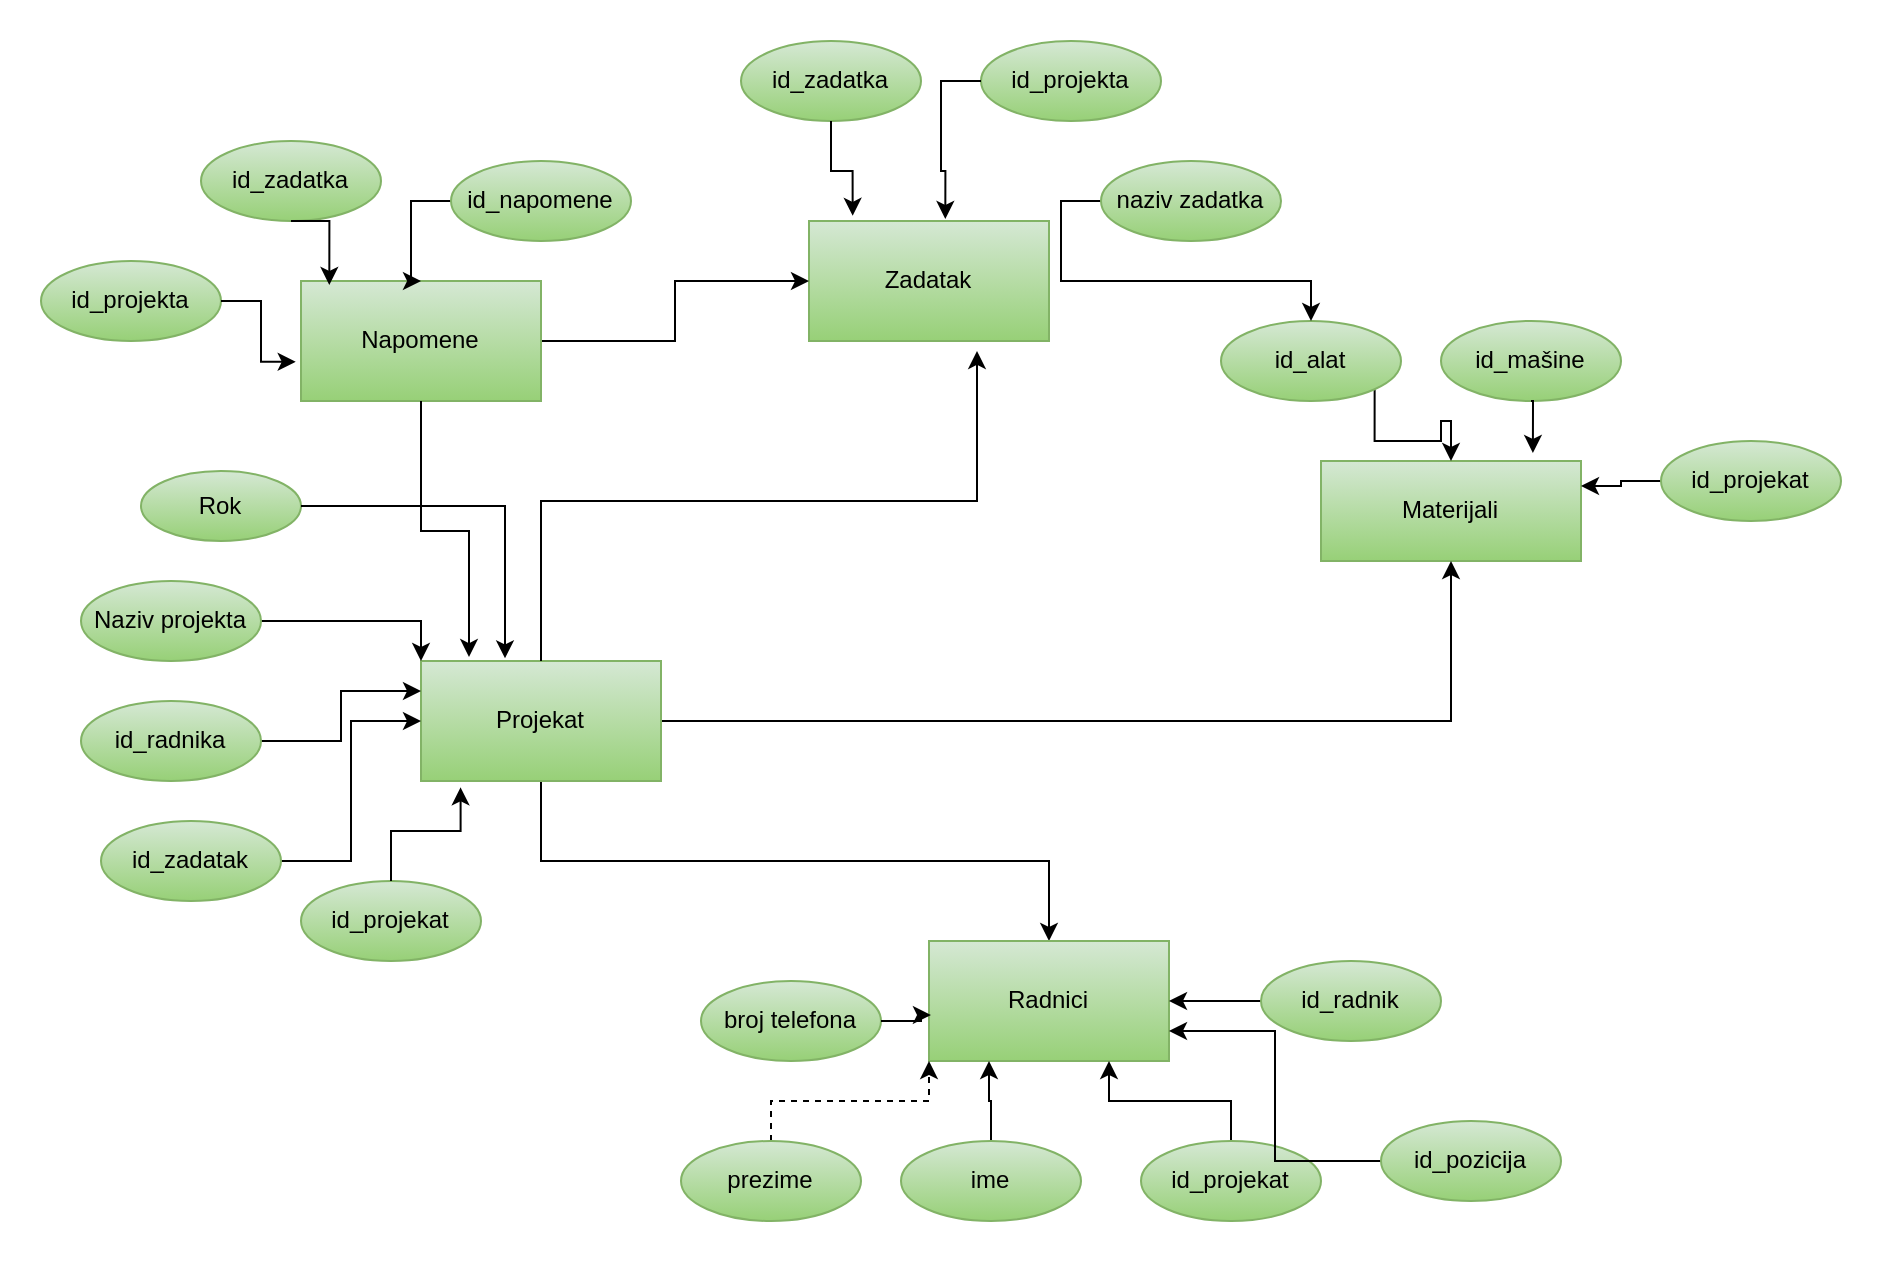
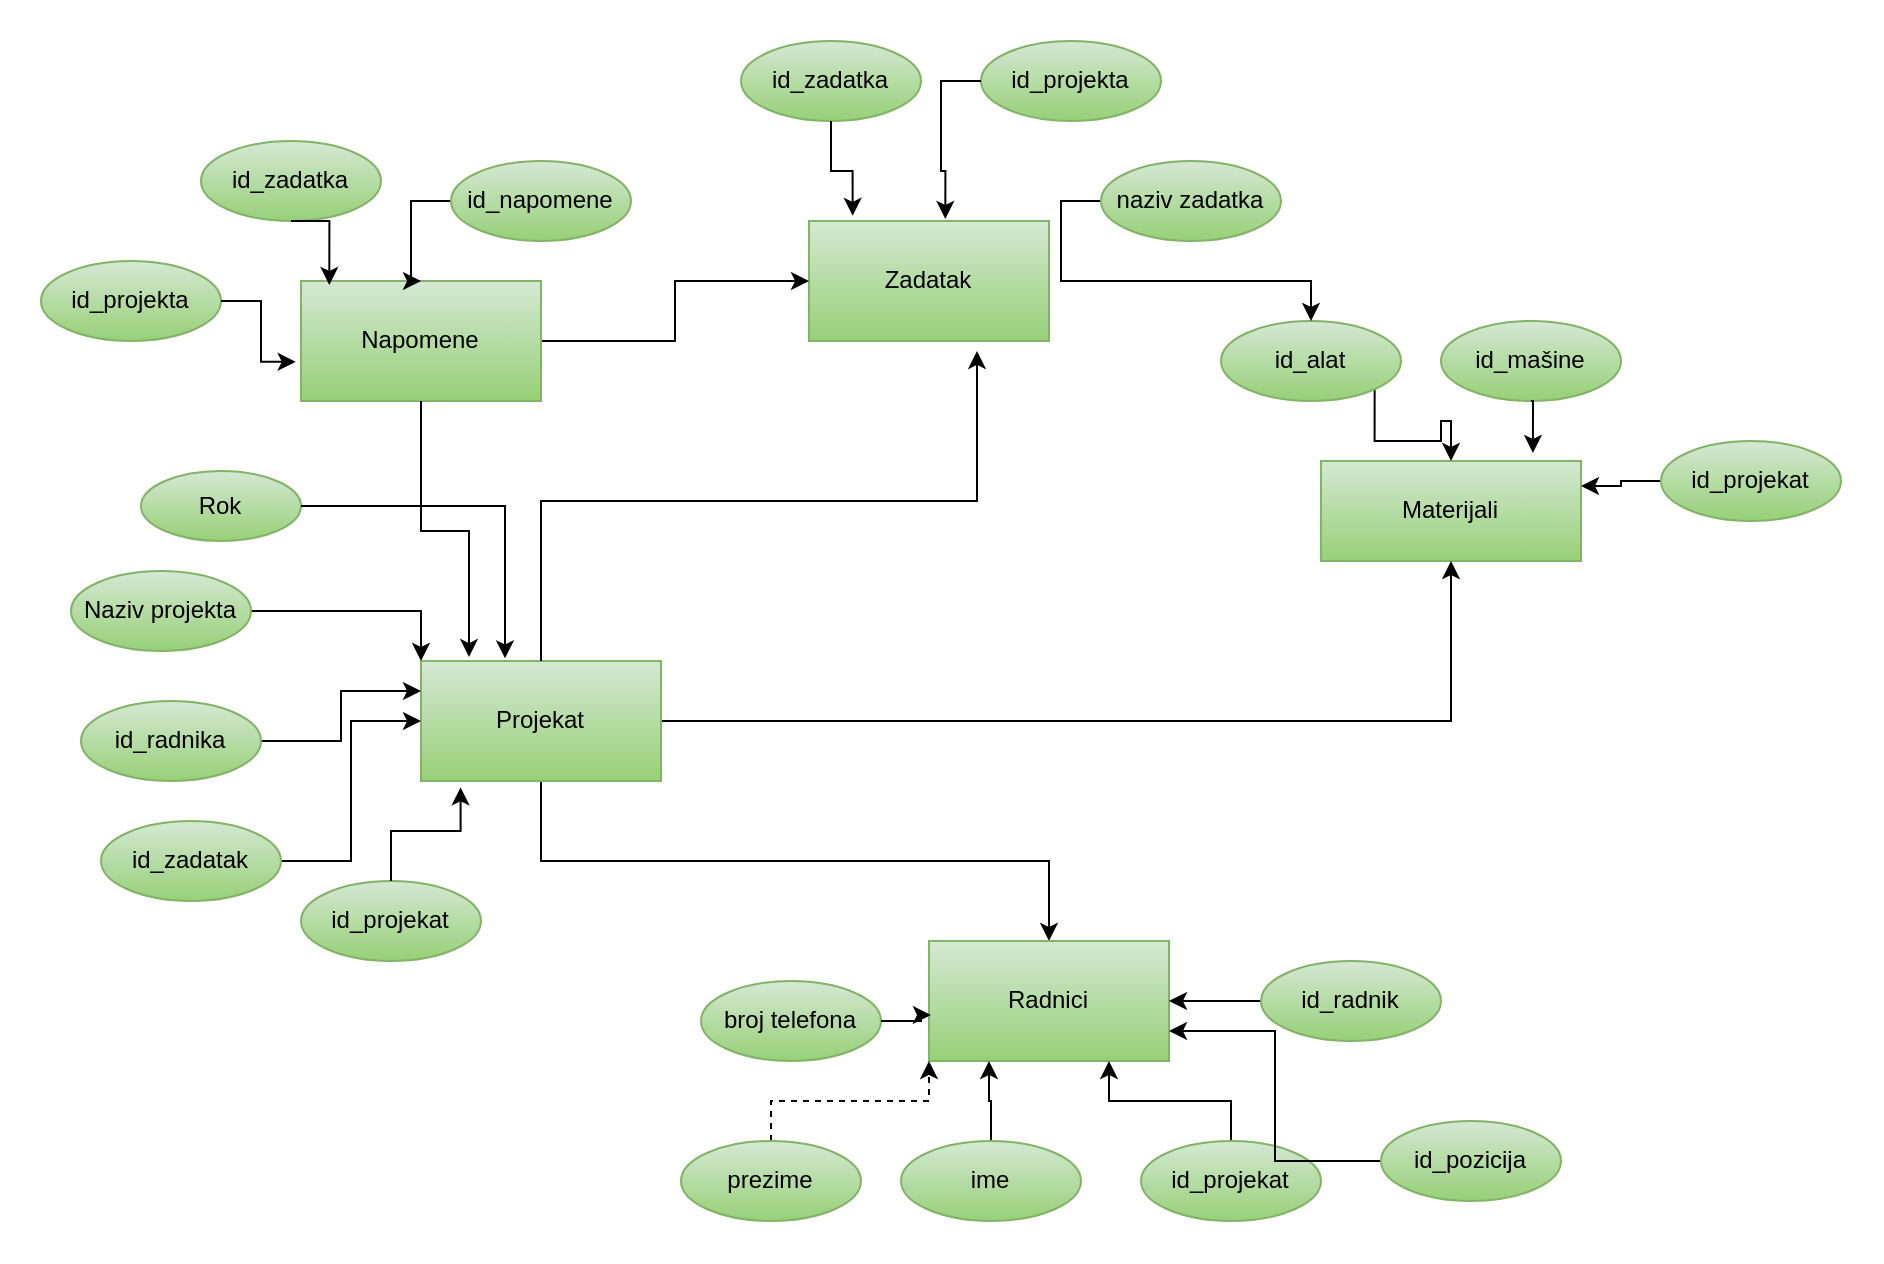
  <mxCell id="0" />
  <mxCell id="1" parent="0" />
  <mxCell id="2" value="Materijali" style="rounded=0;whiteSpace=wrap;html=1;fillColor=#d5e8d4;gradientColor=#97d077;strokeColor=#82b366;" vertex="1" parent="1"><mxGeometry x="660" y="230" width="130" height="50" as="geometry" /></mxCell>
  <mxCell id="3" style="edgeStyle=orthogonalEdgeStyle;rounded=0;orthogonalLoop=1;jettySize=auto;html=1;entryX=0.5;entryY=1;entryDx=0;entryDy=0;" edge="1" parent="1" source="5" target="2"><mxGeometry relative="1" as="geometry" /></mxCell>
  <mxCell id="4" style="edgeStyle=orthogonalEdgeStyle;rounded=0;orthogonalLoop=1;jettySize=auto;html=1;exitX=0.5;exitY=1;exitDx=0;exitDy=0;entryX=0.5;entryY=0;entryDx=0;entryDy=0;" edge="1" parent="1" source="5" target="7"><mxGeometry relative="1" as="geometry" /></mxCell>
  <mxCell id="5" value="Projekat" style="rounded=0;whiteSpace=wrap;html=1;fillColor=#d5e8d4;gradientColor=#97d077;strokeColor=#82b366;" vertex="1" parent="1"><mxGeometry x="210" y="330" width="120" height="60" as="geometry" /></mxCell>
  <mxCell id="6" value="Zadatak" style="rounded=0;whiteSpace=wrap;html=1;fillColor=#d5e8d4;gradientColor=#97d077;strokeColor=#82b366;" vertex="1" parent="1"><mxGeometry x="404" y="110" width="120" height="60" as="geometry" /></mxCell>
  <mxCell id="7" value="Radnici" style="rounded=0;whiteSpace=wrap;html=1;fillColor=#d5e8d4;gradientColor=#97d077;strokeColor=#82b366;" vertex="1" parent="1"><mxGeometry x="464" y="470" width="120" height="60" as="geometry" /></mxCell>
  <mxCell id="8" style="edgeStyle=orthogonalEdgeStyle;rounded=0;orthogonalLoop=1;jettySize=auto;html=1;exitX=1;exitY=0.5;exitDx=0;exitDy=0;entryX=0;entryY=0.5;entryDx=0;entryDy=0;" edge="1" parent="1" source="9" target="6"><mxGeometry relative="1" as="geometry" /></mxCell>
  <mxCell id="9" value="Napomene" style="rounded=0;whiteSpace=wrap;html=1;fillColor=#d5e8d4;gradientColor=#97d077;strokeColor=#82b366;" vertex="1" parent="1"><mxGeometry x="150" y="140" width="120" height="60" as="geometry" /></mxCell>
  <mxCell id="10" style="edgeStyle=orthogonalEdgeStyle;rounded=0;orthogonalLoop=1;jettySize=auto;html=1;entryX=1;entryY=0.25;entryDx=0;entryDy=0;" edge="1" parent="1" source="11" target="2"><mxGeometry relative="1" as="geometry" /></mxCell>
  <mxCell id="11" value="id_projekat" style="ellipse;whiteSpace=wrap;html=1;fillColor=#d5e8d4;gradientColor=#97d077;strokeColor=#82b366;" vertex="1" parent="1"><mxGeometry x="830" y="220" width="90" height="40" as="geometry" /></mxCell>
  <mxCell id="12" value="id_mašine" style="ellipse;whiteSpace=wrap;html=1;fillColor=#d5e8d4;gradientColor=#97d077;strokeColor=#82b366;" vertex="1" parent="1"><mxGeometry x="720" y="160" width="90" height="40" as="geometry" /></mxCell>
  <mxCell id="13" style="edgeStyle=orthogonalEdgeStyle;rounded=0;orthogonalLoop=1;jettySize=auto;html=1;exitX=1;exitY=1;exitDx=0;exitDy=0;entryX=0.5;entryY=0;entryDx=0;entryDy=0;" edge="1" parent="1" source="14" target="2"><mxGeometry relative="1" as="geometry" /></mxCell>
  <mxCell id="14" value="id_alat" style="ellipse;whiteSpace=wrap;html=1;fillColor=#d5e8d4;gradientColor=#97d077;strokeColor=#82b366;" vertex="1" parent="1"><mxGeometry x="610" y="160" width="90" height="40" as="geometry" /></mxCell>
  <mxCell id="15" style="edgeStyle=orthogonalEdgeStyle;rounded=0;orthogonalLoop=1;jettySize=auto;html=1;exitX=0.5;exitY=1;exitDx=0;exitDy=0;entryX=0.815;entryY=-0.08;entryDx=0;entryDy=0;entryPerimeter=0;" edge="1" parent="1" source="12" target="2"><mxGeometry relative="1" as="geometry" /></mxCell>
  <mxCell id="16" style="edgeStyle=orthogonalEdgeStyle;rounded=0;orthogonalLoop=1;jettySize=auto;html=1;entryX=1;entryY=0.5;entryDx=0;entryDy=0;" edge="1" parent="1" source="17" target="7"><mxGeometry relative="1" as="geometry" /></mxCell>
  <mxCell id="17" value="id_radnik" style="ellipse;whiteSpace=wrap;html=1;fillColor=#d5e8d4;gradientColor=#97d077;strokeColor=#82b366;" vertex="1" parent="1"><mxGeometry x="630" y="480" width="90" height="40" as="geometry" /></mxCell>
  <mxCell id="18" style="edgeStyle=orthogonalEdgeStyle;rounded=0;orthogonalLoop=1;jettySize=auto;html=1;entryX=0.25;entryY=1;entryDx=0;entryDy=0;" edge="1" parent="1" source="19" target="7"><mxGeometry relative="1" as="geometry" /></mxCell>
  <mxCell id="19" value="ime" style="ellipse;whiteSpace=wrap;html=1;fillColor=#d5e8d4;gradientColor=#97d077;strokeColor=#82b366;" vertex="1" parent="1"><mxGeometry x="450" y="570" width="90" height="40" as="geometry" /></mxCell>
  <mxCell id="20" style="edgeStyle=orthogonalEdgeStyle;rounded=0;orthogonalLoop=1;jettySize=auto;html=1;entryX=0.75;entryY=1;entryDx=0;entryDy=0;" edge="1" parent="1" source="21" target="7"><mxGeometry relative="1" as="geometry" /></mxCell>
  <mxCell id="21" value="id_projekat" style="ellipse;whiteSpace=wrap;html=1;fillColor=#d5e8d4;gradientColor=#97d077;strokeColor=#82b366;" vertex="1" parent="1"><mxGeometry x="570" y="570" width="90" height="40" as="geometry" /></mxCell>
  <mxCell id="22" style="edgeStyle=orthogonalEdgeStyle;rounded=0;orthogonalLoop=1;jettySize=auto;html=1;exitX=0;exitY=0.5;exitDx=0;exitDy=0;entryX=1;entryY=0.75;entryDx=0;entryDy=0;" edge="1" parent="1" source="23" target="7"><mxGeometry relative="1" as="geometry" /></mxCell>
  <mxCell id="23" value="id_pozicija" style="ellipse;whiteSpace=wrap;html=1;fillColor=#d5e8d4;gradientColor=#97d077;strokeColor=#82b366;" vertex="1" parent="1"><mxGeometry x="690" y="560" width="90" height="40" as="geometry" /></mxCell>
  <mxCell id="24" style="edgeStyle=orthogonalEdgeStyle;rounded=0;orthogonalLoop=1;jettySize=auto;html=1;exitX=0.5;exitY=0;exitDx=0;exitDy=0;entryX=0;entryY=1;entryDx=0;entryDy=0;dashed=1;" edge="1" parent="1" source="25" target="7"><mxGeometry relative="1" as="geometry" /></mxCell>
  <mxCell id="25" value="prezime" style="ellipse;whiteSpace=wrap;html=1;fillColor=#d5e8d4;gradientColor=#97d077;strokeColor=#82b366;" vertex="1" parent="1"><mxGeometry x="340" y="570" width="90" height="40" as="geometry" /></mxCell>
  <mxCell id="26" value="broj telefona" style="ellipse;whiteSpace=wrap;html=1;fillColor=#d5e8d4;gradientColor=#97d077;strokeColor=#82b366;" vertex="1" parent="1"><mxGeometry x="350" y="490" width="90" height="40" as="geometry" /></mxCell>
  <mxCell id="27" style="edgeStyle=orthogonalEdgeStyle;rounded=0;orthogonalLoop=1;jettySize=auto;html=1;entryX=0.008;entryY=0.617;entryDx=0;entryDy=0;entryPerimeter=0;" edge="1" parent="1" source="26" target="7"><mxGeometry relative="1" as="geometry" /></mxCell>
  <mxCell id="28" style="edgeStyle=orthogonalEdgeStyle;rounded=0;orthogonalLoop=1;jettySize=auto;html=1;exitX=0.5;exitY=0;exitDx=0;exitDy=0;entryX=0.7;entryY=1.083;entryDx=0;entryDy=0;entryPerimeter=0;" edge="1" parent="1" source="5" target="6"><mxGeometry relative="1" as="geometry" /></mxCell>
  <mxCell id="29" style="edgeStyle=orthogonalEdgeStyle;rounded=0;orthogonalLoop=1;jettySize=auto;html=1;entryX=0.2;entryY=-0.033;entryDx=0;entryDy=0;entryPerimeter=0;" edge="1" parent="1" source="9" target="5"><mxGeometry relative="1" as="geometry" /></mxCell>
  <mxCell id="30" style="edgeStyle=orthogonalEdgeStyle;rounded=0;orthogonalLoop=1;jettySize=auto;html=1;entryX=0;entryY=0;entryDx=0;entryDy=0;" edge="1" parent="1" source="31" target="5"><mxGeometry relative="1" as="geometry" /></mxCell>
- <mxCell id="31" value="Naziv projekta" style="ellipse;whiteSpace=wrap;html=1;fillColor=#d5e8d4;gradientColor=#97d077;strokeColor=#82b366;" vertex="1" parent="1"><mxGeometry x="40" y="290" width="90" height="40" as="geometry" /></mxCell>
+ <mxCell id="31" value="Naziv projekta" style="ellipse;whiteSpace=wrap;html=1;fillColor=#d5e8d4;gradientColor=#97d077;strokeColor=#82b366;" vertex="1" parent="1"><mxGeometry x="35" y="285" width="90" height="40" as="geometry" /></mxCell>
  <mxCell id="32" value="id_projekat" style="ellipse;whiteSpace=wrap;html=1;fillColor=#d5e8d4;gradientColor=#97d077;strokeColor=#82b366;" vertex="1" parent="1"><mxGeometry x="150" y="440" width="90" height="40" as="geometry" /></mxCell>
  <mxCell id="33" style="edgeStyle=orthogonalEdgeStyle;rounded=0;orthogonalLoop=1;jettySize=auto;html=1;exitX=1;exitY=0.5;exitDx=0;exitDy=0;entryX=0;entryY=0.5;entryDx=0;entryDy=0;" edge="1" parent="1" source="34" target="5"><mxGeometry relative="1" as="geometry" /></mxCell>
  <mxCell id="34" value="id_zadatak" style="ellipse;whiteSpace=wrap;html=1;fillColor=#d5e8d4;gradientColor=#97d077;strokeColor=#82b366;" vertex="1" parent="1"><mxGeometry x="50" y="410" width="90" height="40" as="geometry" /></mxCell>
  <mxCell id="35" style="edgeStyle=orthogonalEdgeStyle;rounded=0;orthogonalLoop=1;jettySize=auto;html=1;exitX=1;exitY=0.5;exitDx=0;exitDy=0;entryX=0;entryY=0.25;entryDx=0;entryDy=0;" edge="1" parent="1" source="36" target="5"><mxGeometry relative="1" as="geometry" /></mxCell>
  <mxCell id="36" value="id_radnika" style="ellipse;whiteSpace=wrap;html=1;fillColor=#d5e8d4;gradientColor=#97d077;strokeColor=#82b366;" vertex="1" parent="1"><mxGeometry x="40" y="350" width="90" height="40" as="geometry" /></mxCell>
  <mxCell id="37" style="edgeStyle=orthogonalEdgeStyle;rounded=0;orthogonalLoop=1;jettySize=auto;html=1;exitX=0.5;exitY=0;exitDx=0;exitDy=0;entryX=0.165;entryY=1.053;entryDx=0;entryDy=0;entryPerimeter=0;" edge="1" parent="1" source="32" target="5"><mxGeometry relative="1" as="geometry" /></mxCell>
  <mxCell id="38" style="edgeStyle=orthogonalEdgeStyle;rounded=0;orthogonalLoop=1;jettySize=auto;html=1;exitX=0;exitY=0.5;exitDx=0;exitDy=0;entryX=0.5;entryY=0;entryDx=0;entryDy=0;" edge="1" parent="1" source="39" target="9"><mxGeometry relative="1" as="geometry" /></mxCell>
  <mxCell id="39" value="id_napomene" style="ellipse;whiteSpace=wrap;html=1;fillColor=#d5e8d4;gradientColor=#97d077;strokeColor=#82b366;" vertex="1" parent="1"><mxGeometry x="225" y="80" width="90" height="40" as="geometry" /></mxCell>
  <mxCell id="40" value="id_projekta" style="ellipse;whiteSpace=wrap;html=1;fillColor=#d5e8d4;gradientColor=#97d077;strokeColor=#82b366;" vertex="1" parent="1"><mxGeometry x="20" y="130" width="90" height="40" as="geometry" /></mxCell>
  <mxCell id="41" value="id_zadatka" style="ellipse;whiteSpace=wrap;html=1;fillColor=#d5e8d4;gradientColor=#97d077;strokeColor=#82b366;" vertex="1" parent="1"><mxGeometry x="100" y="70" width="90" height="40" as="geometry" /></mxCell>
  <mxCell id="42" style="edgeStyle=orthogonalEdgeStyle;rounded=0;orthogonalLoop=1;jettySize=auto;html=1;entryX=-0.022;entryY=0.673;entryDx=0;entryDy=0;entryPerimeter=0;" edge="1" parent="1" source="40" target="9"><mxGeometry relative="1" as="geometry" /></mxCell>
  <mxCell id="43" style="edgeStyle=orthogonalEdgeStyle;rounded=0;orthogonalLoop=1;jettySize=auto;html=1;exitX=0.5;exitY=1;exitDx=0;exitDy=0;entryX=0.118;entryY=0.033;entryDx=0;entryDy=0;entryPerimeter=0;" edge="1" parent="1" source="41" target="9"><mxGeometry relative="1" as="geometry" /></mxCell>
  <mxCell id="44" style="edgeStyle=orthogonalEdgeStyle;rounded=0;orthogonalLoop=1;jettySize=auto;html=1;exitX=0;exitY=0.5;exitDx=0;exitDy=0;" edge="1" parent="1" source="45" target="14"><mxGeometry relative="1" as="geometry" /></mxCell>
  <mxCell id="45" value="naziv zadatka" style="ellipse;whiteSpace=wrap;html=1;fillColor=#d5e8d4;gradientColor=#97d077;strokeColor=#82b366;" vertex="1" parent="1"><mxGeometry x="550" y="80" width="90" height="40" as="geometry" /></mxCell>
  <mxCell id="46" value="id_projekta" style="ellipse;whiteSpace=wrap;html=1;fillColor=#d5e8d4;gradientColor=#97d077;strokeColor=#82b366;" vertex="1" parent="1"><mxGeometry x="490" y="20" width="90" height="40" as="geometry" /></mxCell>
  <mxCell id="47" value="id_zadatka" style="ellipse;whiteSpace=wrap;html=1;fillColor=#d5e8d4;gradientColor=#97d077;strokeColor=#82b366;" vertex="1" parent="1"><mxGeometry x="370" y="20" width="90" height="40" as="geometry" /></mxCell>
  <mxCell id="48" style="edgeStyle=orthogonalEdgeStyle;rounded=0;orthogonalLoop=1;jettySize=auto;html=1;entryX=0.182;entryY=-0.043;entryDx=0;entryDy=0;entryPerimeter=0;" edge="1" parent="1" source="47" target="6"><mxGeometry relative="1" as="geometry" /></mxCell>
  <mxCell id="49" style="edgeStyle=orthogonalEdgeStyle;rounded=0;orthogonalLoop=1;jettySize=auto;html=1;exitX=0;exitY=0.5;exitDx=0;exitDy=0;entryX=0.568;entryY=-0.017;entryDx=0;entryDy=0;entryPerimeter=0;" edge="1" parent="1" source="46" target="6"><mxGeometry relative="1" as="geometry" /></mxCell>
  <mxCell id="50" value="Rok" style="ellipse;whiteSpace=wrap;html=1;fillColor=#d5e8d4;gradientColor=#97d077;strokeColor=#82b366;" vertex="1" parent="1"><mxGeometry x="70" y="235" width="80" height="35" as="geometry" /></mxCell>
  <mxCell id="51" style="edgeStyle=orthogonalEdgeStyle;rounded=0;orthogonalLoop=1;jettySize=auto;html=1;entryX=0.35;entryY=-0.022;entryDx=0;entryDy=0;entryPerimeter=0;" edge="1" parent="1" source="50" target="5"><mxGeometry relative="1" as="geometry" /></mxCell>
